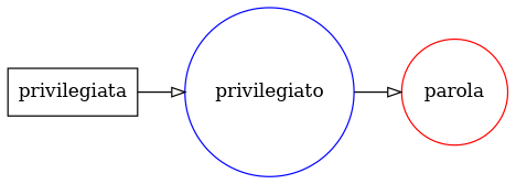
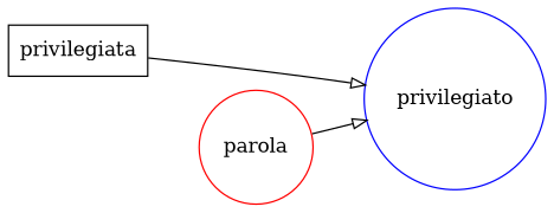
  digraph {
    rankdir=LR
    node [shape=circle]
    edge [arrowhead=empty]
    n1 [label=privilegiata shape=box]
    n2 [color=red label=parola]
    n3 [color=blue label=privilegiato]
    subgraph sub_1 {
      rank=source
      n1
    }
    subgraph sub_2 {
      rank=same
      n2
    }
    subgraph sub_3 {
      rank=same
      n3
    }
    subgraph sub_4 {
      rank=same
    }
    subgraph sub_5 {
      rank=same
    }
    n1 -> n3
-   n3 -> n2
+   n2 -> n3
  }
